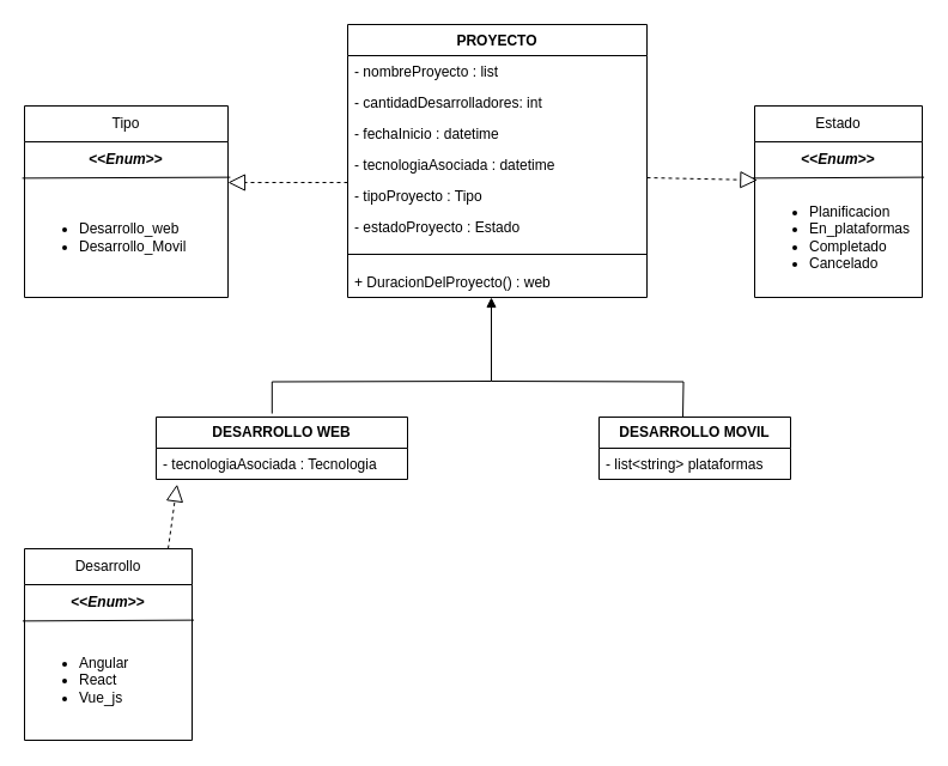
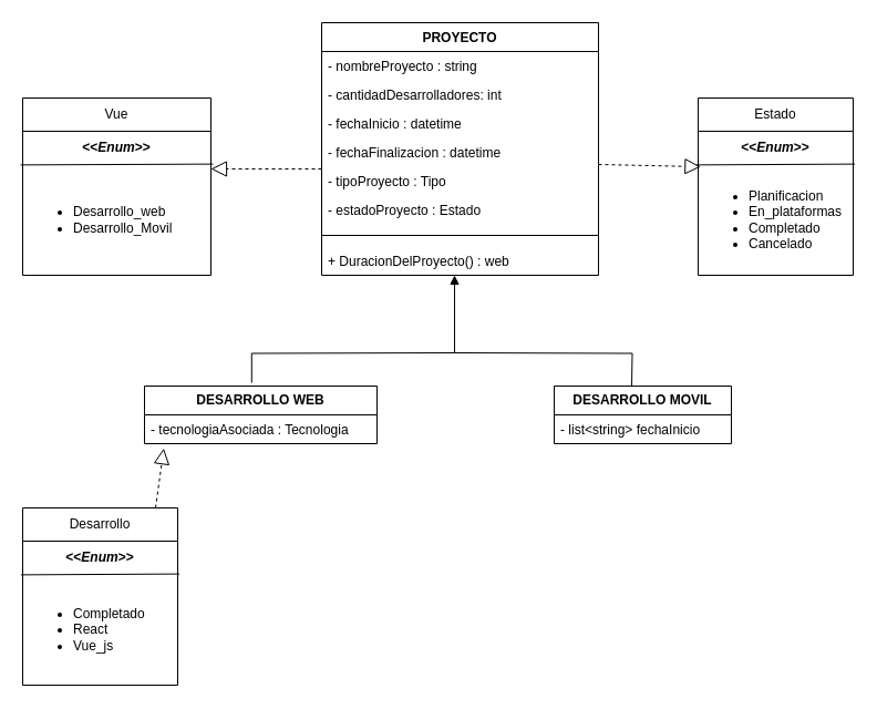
  <mxCell id="0" />
  <mxCell id="1" parent="0" />
  <mxCell id="2" value="PROYECTO" style="swimlane;fontStyle=1;align=center;verticalAlign=top;childLayout=stackLayout;horizontal=1;startSize=26;horizontalStack=0;resizeParent=1;resizeLast=0;collapsible=1;marginBottom=0;rounded=0;shadow=0;strokeWidth=1;" parent="1" vertex="1"><mxGeometry x="290" y="20" width="250" height="228" as="geometry"><mxRectangle x="230" y="140" width="160" height="26" as="alternateBounds" /></mxGeometry></mxCell>
- <mxCell id="3" value="- nombreProyecto : list" style="text;align=left;verticalAlign=top;spacingLeft=4;spacingRight=4;overflow=hidden;rotatable=0;points=[[0,0.5],[1,0.5]];portConstraint=eastwest;" parent="2" vertex="1"><mxGeometry y="26" width="250" height="26" as="geometry" /></mxCell>
+ <mxCell id="3" value="- nombreProyecto : string" style="text;align=left;verticalAlign=top;spacingLeft=4;spacingRight=4;overflow=hidden;rotatable=0;points=[[0,0.5],[1,0.5]];portConstraint=eastwest;" parent="2" vertex="1"><mxGeometry y="26" width="250" height="26" as="geometry" /></mxCell>
  <mxCell id="4" value="- cantidadDesarrolladores: int" style="text;align=left;verticalAlign=top;spacingLeft=4;spacingRight=4;overflow=hidden;rotatable=0;points=[[0,0.5],[1,0.5]];portConstraint=eastwest;rounded=0;shadow=0;html=0;" parent="2" vertex="1"><mxGeometry y="52" width="250" height="26" as="geometry" /></mxCell>
  <mxCell id="5" value="- fechaInicio : datetime&#10;" style="text;align=left;verticalAlign=top;spacingLeft=4;spacingRight=4;overflow=hidden;rotatable=0;points=[[0,0.5],[1,0.5]];portConstraint=eastwest;rounded=0;shadow=0;html=0;" parent="2" vertex="1"><mxGeometry y="78" width="250" height="26" as="geometry" /></mxCell>
- <mxCell id="6" value="- tecnologiaAsociada : datetime&#10;" style="text;align=left;verticalAlign=top;spacingLeft=4;spacingRight=4;overflow=hidden;rotatable=0;points=[[0,0.5],[1,0.5]];portConstraint=eastwest;rounded=0;shadow=0;html=0;" vertex="1" parent="2"><mxGeometry y="104" width="250" height="26" as="geometry" /></mxCell>
+ <mxCell id="6" value="- fechaFinalizacion : datetime&#10;" style="text;align=left;verticalAlign=top;spacingLeft=4;spacingRight=4;overflow=hidden;rotatable=0;points=[[0,0.5],[1,0.5]];portConstraint=eastwest;rounded=0;shadow=0;html=0;" vertex="1" parent="2"><mxGeometry y="104" width="250" height="26" as="geometry" /></mxCell>
  <mxCell id="7" value="- tipoProyecto : Tipo" style="text;align=left;verticalAlign=top;spacingLeft=4;spacingRight=4;overflow=hidden;rotatable=0;points=[[0,0.5],[1,0.5]];portConstraint=eastwest;" parent="2" vertex="1"><mxGeometry y="130" width="250" height="26" as="geometry" /></mxCell>
  <mxCell id="8" value="- estadoProyecto : Estado" style="text;align=left;verticalAlign=top;spacingLeft=4;spacingRight=4;overflow=hidden;rotatable=0;points=[[0,0.5],[1,0.5]];portConstraint=eastwest;" vertex="1" parent="2"><mxGeometry y="156" width="250" height="26" as="geometry" /></mxCell>
  <mxCell id="9" value="" style="line;html=1;strokeWidth=1;align=left;verticalAlign=middle;spacingTop=-1;spacingLeft=3;spacingRight=3;rotatable=0;labelPosition=right;points=[];portConstraint=eastwest;" parent="2" vertex="1"><mxGeometry y="182" width="250" height="20" as="geometry" /></mxCell>
  <mxCell id="10" value="+ DuracionDelProyecto() : web" style="text;align=left;verticalAlign=top;spacingLeft=4;spacingRight=4;overflow=hidden;rotatable=0;points=[[0,0.5],[1,0.5]];portConstraint=eastwest;" vertex="1" parent="2"><mxGeometry y="202" width="250" height="26" as="geometry" /></mxCell>
  <mxCell id="11" value="" style="endArrow=block;dashed=1;endFill=0;endSize=12;html=1;rounded=0;entryX=0.017;entryY=1.067;entryDx=0;entryDy=0;entryPerimeter=0;" edge="1" parent="1" target="18"><mxGeometry width="160" relative="1" as="geometry"><mxPoint x="540" y="148" as="sourcePoint" /><mxPoint x="630" y="148" as="targetPoint" /></mxGeometry></mxCell>
  <mxCell id="12" value="" style="endArrow=block;dashed=1;endFill=0;endSize=12;html=1;rounded=0;" edge="1" parent="1"><mxGeometry width="160" relative="1" as="geometry"><mxPoint x="290" y="152" as="sourcePoint" /><mxPoint x="190" y="152" as="targetPoint" /><Array as="points" /></mxGeometry></mxCell>
  <mxCell id="13" value="&lt;b&gt;DESARROLLO WEB&lt;/b&gt;" style="swimlane;fontStyle=0;childLayout=stackLayout;horizontal=1;startSize=26;fillColor=none;horizontalStack=0;resizeParent=1;resizeParentMax=0;resizeLast=0;collapsible=1;marginBottom=0;whiteSpace=wrap;html=1;" vertex="1" parent="1"><mxGeometry x="130" y="348" width="210" height="52" as="geometry" /></mxCell>
  <mxCell id="14" value="- tecnologiaAsociada : Tecnologia" style="text;strokeColor=none;fillColor=none;align=left;verticalAlign=top;spacingLeft=4;spacingRight=4;overflow=hidden;rotatable=0;points=[[0,0.5],[1,0.5]];portConstraint=eastwest;whiteSpace=wrap;html=1;" vertex="1" parent="13"><mxGeometry y="26" width="210" height="26" as="geometry" /></mxCell>
  <mxCell id="15" value="&lt;b&gt;DESARROLLO MOVIL&lt;/b&gt;" style="swimlane;fontStyle=0;childLayout=stackLayout;horizontal=1;startSize=26;fillColor=none;horizontalStack=0;resizeParent=1;resizeParentMax=0;resizeLast=0;collapsible=1;marginBottom=0;whiteSpace=wrap;html=1;" vertex="1" parent="1"><mxGeometry x="500" y="348" width="160" height="52" as="geometry" /></mxCell>
- <mxCell id="16" value="- list&amp;lt;string&amp;gt; plataformas" style="text;strokeColor=none;fillColor=none;align=left;verticalAlign=top;spacingLeft=4;spacingRight=4;overflow=hidden;rotatable=0;points=[[0,0.5],[1,0.5]];portConstraint=eastwest;whiteSpace=wrap;html=1;" vertex="1" parent="15"><mxGeometry y="26" width="160" height="26" as="geometry" /></mxCell>
+ <mxCell id="16" value="- list&amp;lt;string&amp;gt; fechaInicio" style="text;strokeColor=none;fillColor=none;align=left;verticalAlign=top;spacingLeft=4;spacingRight=4;overflow=hidden;rotatable=0;points=[[0,0.5],[1,0.5]];portConstraint=eastwest;whiteSpace=wrap;html=1;" vertex="1" parent="15"><mxGeometry y="26" width="160" height="26" as="geometry" /></mxCell>
  <mxCell id="17" value="Estado" style="swimlane;fontStyle=0;childLayout=stackLayout;horizontal=1;startSize=30;horizontalStack=0;resizeParent=1;resizeParentMax=0;resizeLast=0;collapsible=1;marginBottom=0;whiteSpace=wrap;html=1;" vertex="1" parent="1"><mxGeometry x="630" y="88" width="140" height="160" as="geometry" /></mxCell>
  <mxCell id="18" value="&lt;b&gt;&amp;lt;&amp;lt;&lt;i&gt;Enum&lt;/i&gt;&amp;gt;&amp;gt;&lt;/b&gt;" style="text;strokeColor=none;fillColor=none;align=center;verticalAlign=middle;spacingLeft=4;spacingRight=4;overflow=hidden;points=[[0,0.5],[1,0.5]];portConstraint=eastwest;rotatable=0;whiteSpace=wrap;html=1;" vertex="1" parent="17"><mxGeometry y="30" width="140" height="30" as="geometry" /></mxCell>
  <mxCell id="19" value="" style="endArrow=none;html=1;rounded=0;entryX=1.011;entryY=0.987;entryDx=0;entryDy=0;entryPerimeter=0;exitX=-0.011;exitY=1.013;exitDx=0;exitDy=0;exitPerimeter=0;" edge="1" parent="17" source="18" target="18"><mxGeometry width="50" height="50" relative="1" as="geometry"><mxPoint x="40" y="90" as="sourcePoint" /><mxPoint x="90" y="40" as="targetPoint" /></mxGeometry></mxCell>
  <mxCell id="20" value="&lt;ul&gt;&lt;li&gt;&lt;span style=&quot;background-color: initial; text-align: justify;&quot;&gt;Planificacion&lt;/span&gt;&lt;/li&gt;&lt;li&gt;&lt;span style=&quot;background-color: initial; text-align: justify;&quot;&gt;En_plataformas&lt;/span&gt;&lt;/li&gt;&lt;li&gt;&lt;span style=&quot;background-color: initial; text-align: justify;&quot;&gt;Completado&lt;/span&gt;&lt;/li&gt;&lt;li&gt;&lt;span style=&quot;background-color: initial; text-align: justify;&quot;&gt;Cancelado&lt;/span&gt;&lt;/li&gt;&lt;/ul&gt;" style="text;strokeColor=none;fillColor=none;align=left;verticalAlign=middle;spacingLeft=4;spacingRight=4;overflow=hidden;points=[[0,0.5],[1,0.5]];portConstraint=eastwest;rotatable=0;whiteSpace=wrap;html=1;" vertex="1" parent="17"><mxGeometry y="60" width="140" height="100" as="geometry" /></mxCell>
- <mxCell id="21" value="Tipo" style="swimlane;fontStyle=0;childLayout=stackLayout;horizontal=1;startSize=30;horizontalStack=0;resizeParent=1;resizeParentMax=0;resizeLast=0;collapsible=1;marginBottom=0;whiteSpace=wrap;html=1;" vertex="1" parent="1"><mxGeometry x="20" y="88" width="170" height="160" as="geometry" /></mxCell>
+ <mxCell id="21" value="Vue" style="swimlane;fontStyle=0;childLayout=stackLayout;horizontal=1;startSize=30;horizontalStack=0;resizeParent=1;resizeParentMax=0;resizeLast=0;collapsible=1;marginBottom=0;whiteSpace=wrap;html=1;" vertex="1" parent="1"><mxGeometry x="20" y="88" width="170" height="160" as="geometry" /></mxCell>
  <mxCell id="22" value="&lt;b&gt;&amp;lt;&amp;lt;&lt;i&gt;Enum&lt;/i&gt;&amp;gt;&amp;gt;&lt;/b&gt;" style="text;strokeColor=none;fillColor=none;align=center;verticalAlign=middle;spacingLeft=4;spacingRight=4;overflow=hidden;points=[[0,0.5],[1,0.5]];portConstraint=eastwest;rotatable=0;whiteSpace=wrap;html=1;" vertex="1" parent="21"><mxGeometry y="30" width="170" height="30" as="geometry" /></mxCell>
  <mxCell id="23" value="" style="endArrow=none;html=1;rounded=0;entryX=1.011;entryY=0.987;entryDx=0;entryDy=0;entryPerimeter=0;exitX=-0.011;exitY=1.013;exitDx=0;exitDy=0;exitPerimeter=0;" edge="1" parent="21" source="22" target="22"><mxGeometry width="50" height="50" relative="1" as="geometry"><mxPoint x="40" y="90" as="sourcePoint" /><mxPoint x="90" y="40" as="targetPoint" /></mxGeometry></mxCell>
  <mxCell id="24" value="&lt;ul&gt;&lt;li style=&quot;text-align: justify;&quot;&gt;Desarrollo_web&lt;/li&gt;&lt;li style=&quot;text-align: justify;&quot;&gt;Desarrollo_Movil&lt;/li&gt;&lt;/ul&gt;" style="text;strokeColor=none;fillColor=none;align=left;verticalAlign=middle;spacingLeft=4;spacingRight=4;overflow=hidden;points=[[0,0.5],[1,0.5]];portConstraint=eastwest;rotatable=0;whiteSpace=wrap;html=1;" vertex="1" parent="21"><mxGeometry y="60" width="170" height="100" as="geometry" /></mxCell>
  <mxCell id="25" value="Desarrollo" style="swimlane;fontStyle=0;childLayout=stackLayout;horizontal=1;startSize=30;horizontalStack=0;resizeParent=1;resizeParentMax=0;resizeLast=0;collapsible=1;marginBottom=0;whiteSpace=wrap;html=1;" vertex="1" parent="1"><mxGeometry x="20" y="458" width="140" height="160" as="geometry" /></mxCell>
  <mxCell id="26" value="&lt;b&gt;&amp;lt;&amp;lt;&lt;i&gt;Enum&lt;/i&gt;&amp;gt;&amp;gt;&lt;/b&gt;" style="text;strokeColor=none;fillColor=none;align=center;verticalAlign=middle;spacingLeft=4;spacingRight=4;overflow=hidden;points=[[0,0.5],[1,0.5]];portConstraint=eastwest;rotatable=0;whiteSpace=wrap;html=1;" vertex="1" parent="25"><mxGeometry y="30" width="140" height="30" as="geometry" /></mxCell>
  <mxCell id="27" value="" style="endArrow=none;html=1;rounded=0;entryX=1.011;entryY=0.987;entryDx=0;entryDy=0;entryPerimeter=0;exitX=-0.011;exitY=1.013;exitDx=0;exitDy=0;exitPerimeter=0;" edge="1" parent="25" source="26" target="26"><mxGeometry width="50" height="50" relative="1" as="geometry"><mxPoint x="40" y="90" as="sourcePoint" /><mxPoint x="90" y="40" as="targetPoint" /></mxGeometry></mxCell>
- <mxCell id="28" value="&lt;ul&gt;&lt;li style=&quot;text-align: justify;&quot;&gt;Angular&lt;/li&gt;&lt;li style=&quot;text-align: justify;&quot;&gt;React&lt;/li&gt;&lt;li style=&quot;text-align: justify;&quot;&gt;Vue_js&lt;/li&gt;&lt;/ul&gt;" style="text;strokeColor=none;fillColor=none;align=left;verticalAlign=middle;spacingLeft=4;spacingRight=4;overflow=hidden;points=[[0,0.5],[1,0.5]];portConstraint=eastwest;rotatable=0;whiteSpace=wrap;html=1;" vertex="1" parent="25"><mxGeometry y="60" width="140" height="100" as="geometry" /></mxCell>
+ <mxCell id="28" value="&lt;ul&gt;&lt;li style=&quot;text-align: justify;&quot;&gt;Completado&lt;/li&gt;&lt;li style=&quot;text-align: justify;&quot;&gt;React&lt;/li&gt;&lt;li style=&quot;text-align: justify;&quot;&gt;Vue_js&lt;/li&gt;&lt;/ul&gt;" style="text;strokeColor=none;fillColor=none;align=left;verticalAlign=middle;spacingLeft=4;spacingRight=4;overflow=hidden;points=[[0,0.5],[1,0.5]];portConstraint=eastwest;rotatable=0;whiteSpace=wrap;html=1;" vertex="1" parent="25"><mxGeometry y="60" width="140" height="100" as="geometry" /></mxCell>
  <mxCell id="29" value="" style="endArrow=block;dashed=1;endFill=0;endSize=12;html=1;rounded=0;entryX=0.083;entryY=1.162;entryDx=0;entryDy=0;entryPerimeter=0;" edge="1" parent="1" target="14"><mxGeometry width="160" relative="1" as="geometry"><mxPoint x="140" y="458" as="sourcePoint" /><mxPoint x="590" y="338" as="targetPoint" /><Array as="points"><mxPoint x="140" y="458" /></Array></mxGeometry></mxCell>
  <mxCell id="30" value="" style="endArrow=none;html=1;edgeStyle=orthogonalEdgeStyle;rounded=0;entryX=0.461;entryY=-0.057;entryDx=0;entryDy=0;entryPerimeter=0;" edge="1" parent="1" target="13"><mxGeometry relative="1" as="geometry"><mxPoint x="410" y="318" as="sourcePoint" /><mxPoint x="230" y="338" as="targetPoint" /></mxGeometry></mxCell>
  <mxCell id="31" value="" style="endArrow=block;endFill=1;html=1;edgeStyle=orthogonalEdgeStyle;align=left;verticalAlign=top;rounded=0;" edge="1" parent="1"><mxGeometry x="-1" relative="1" as="geometry"><mxPoint x="410" y="318" as="sourcePoint" /><mxPoint x="410" y="248" as="targetPoint" /></mxGeometry></mxCell>
  <mxCell id="32" value="" style="endArrow=none;html=1;edgeStyle=orthogonalEdgeStyle;rounded=0;" edge="1" parent="1"><mxGeometry relative="1" as="geometry"><mxPoint x="410" y="318" as="sourcePoint" /><mxPoint x="570" y="348" as="targetPoint" /></mxGeometry></mxCell>
